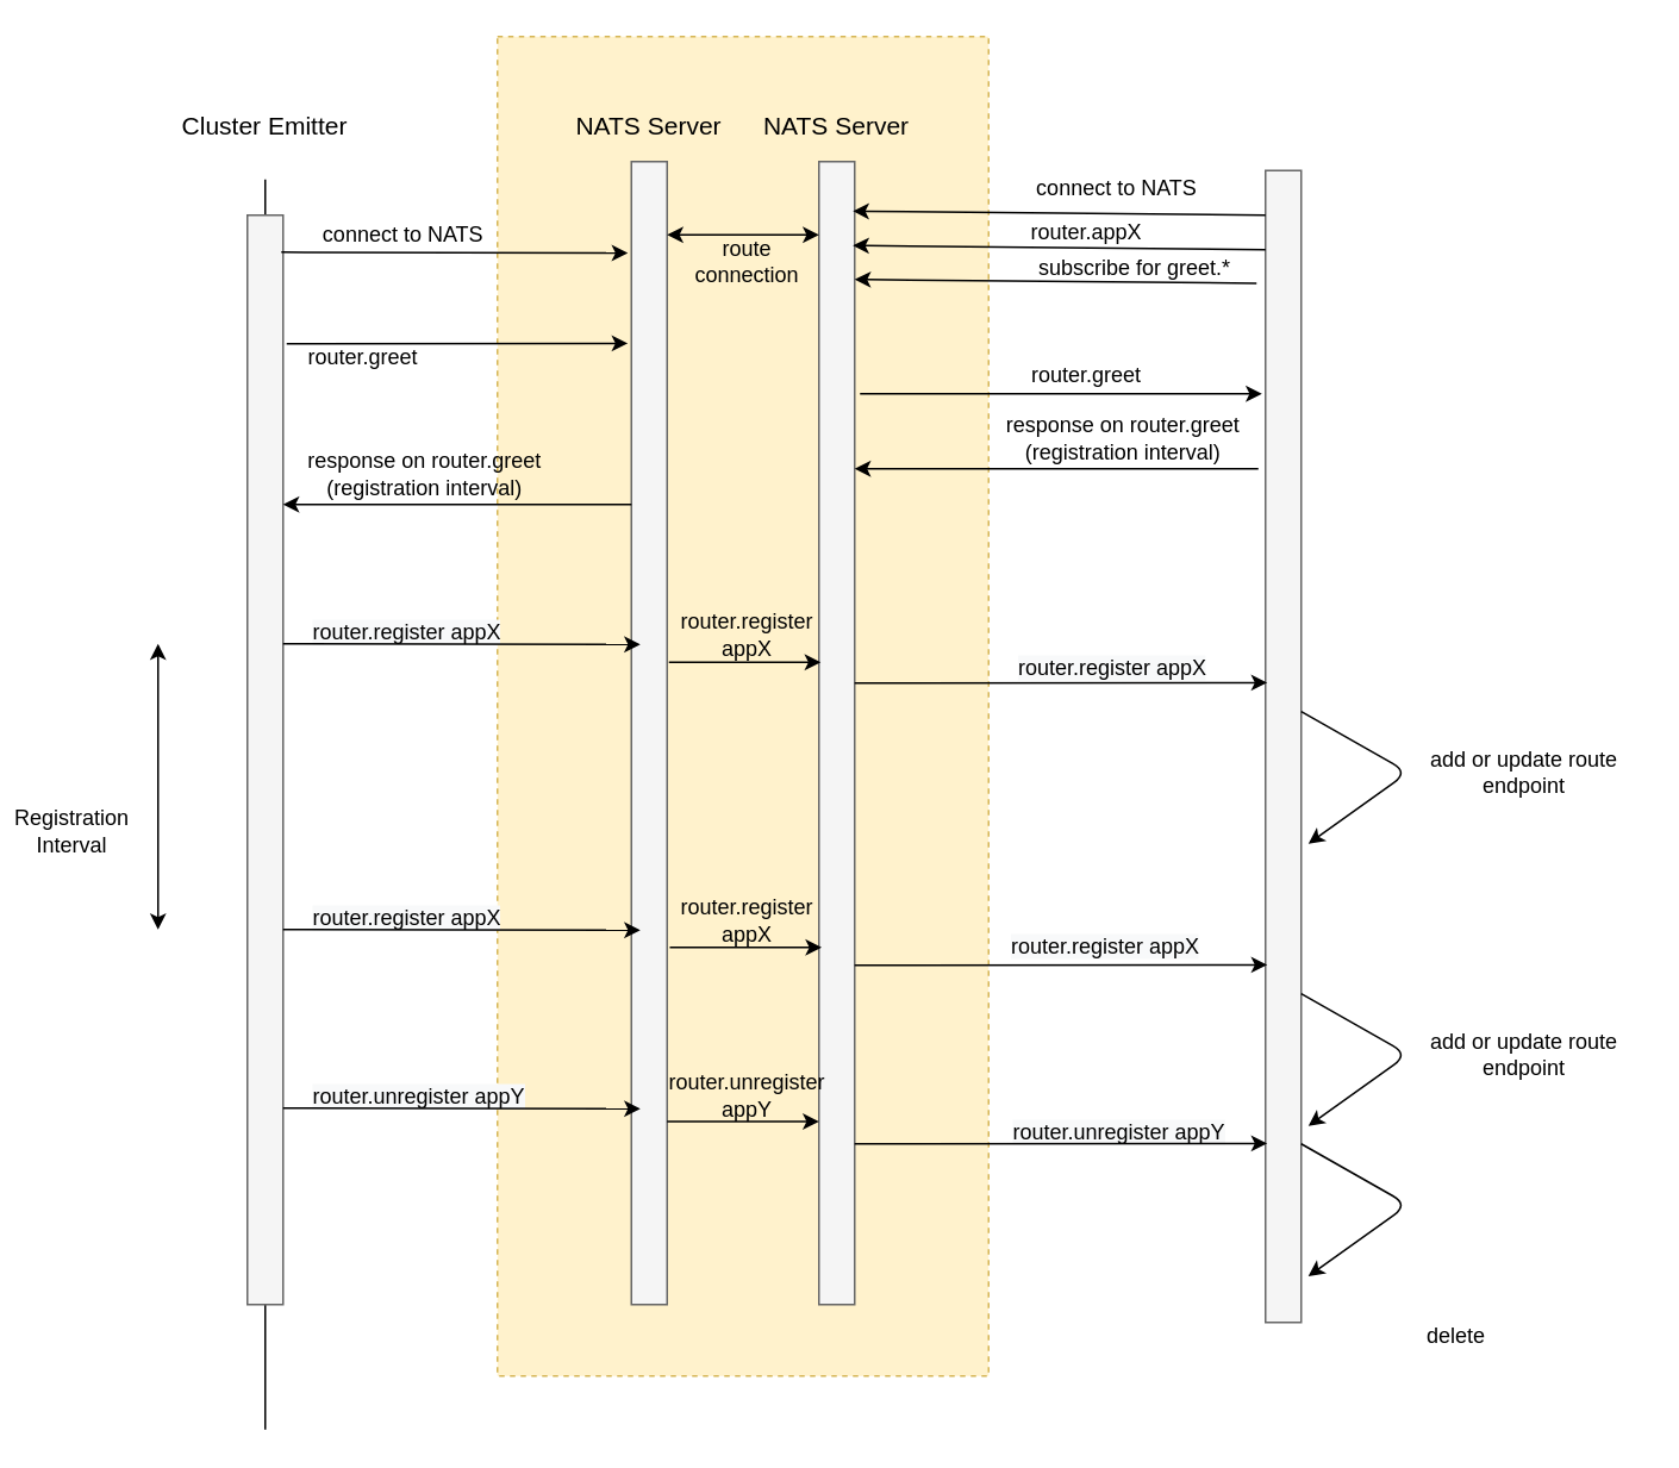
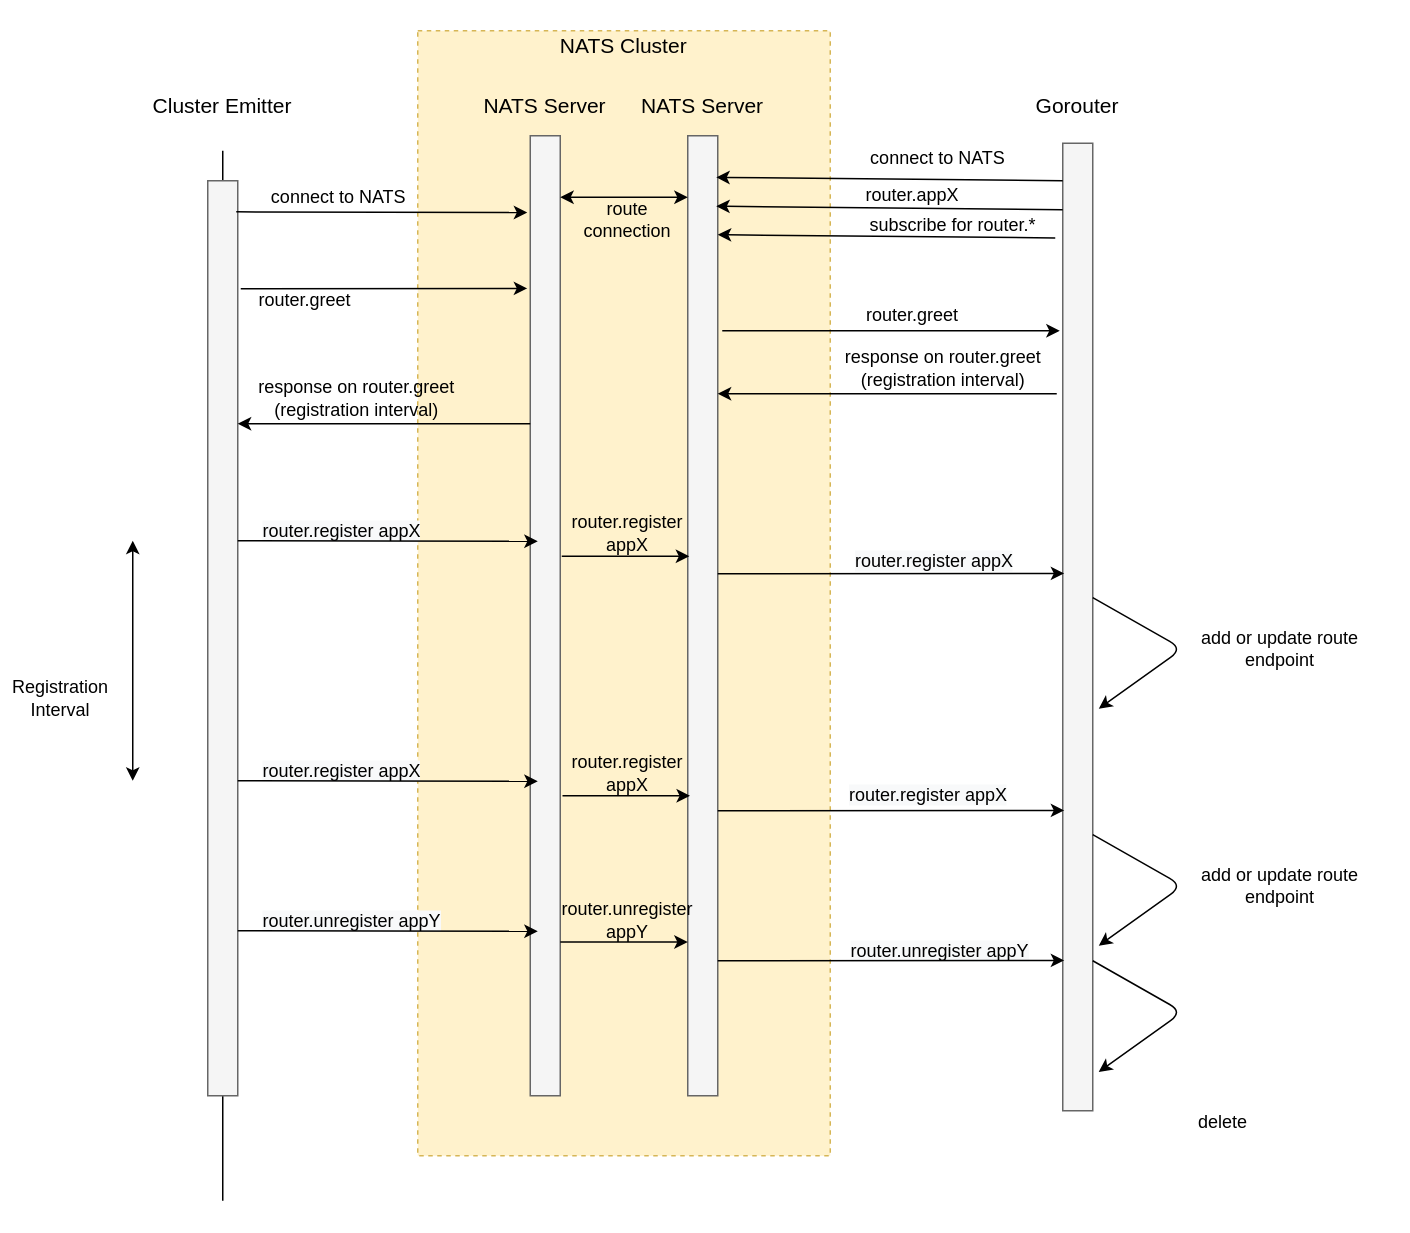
  <mxCell id="0" />
  <mxCell id="1" parent="0" />
  <mxCell id="2" value="" style="rounded=0;whiteSpace=wrap;html=1;dashed=1;fillColor=#fff2cc;strokeColor=#d6b656;" parent="1" vertex="1"><mxGeometry x="278" y="20" width="275" height="750" as="geometry" /></mxCell>
  <mxCell id="3" value="" style="endArrow=none;html=1;" parent="1" edge="1"><mxGeometry width="50" height="50" relative="1" as="geometry"><mxPoint x="148" y="800" as="sourcePoint" /><mxPoint x="148" y="100" as="targetPoint" /></mxGeometry></mxCell>
  <mxCell id="4" value="" style="rounded=0;whiteSpace=wrap;html=1;fillColor=#f5f5f5;strokeColor=#666666;fontColor=#333333;" parent="1" vertex="1"><mxGeometry x="138" y="120" width="20" height="610" as="geometry" /></mxCell>
  <mxCell id="5" value="" style="rounded=0;whiteSpace=wrap;html=1;fillColor=#f5f5f5;strokeColor=#666666;fontColor=#333333;" parent="1" vertex="1"><mxGeometry x="353" y="90" width="20" height="640" as="geometry" /></mxCell>
  <mxCell id="6" value="" style="endArrow=classic;html=1;exitX=0.95;exitY=0.034;exitDx=0;exitDy=0;entryX=-0.1;entryY=0.08;entryDx=0;entryDy=0;entryPerimeter=0;exitPerimeter=0;" parent="1" source="4" target="5" edge="1"><mxGeometry width="50" height="50" relative="1" as="geometry"><mxPoint x="538" y="560" as="sourcePoint" /><mxPoint x="588" y="510" as="targetPoint" /></mxGeometry></mxCell>
  <mxCell id="7" value="connect to NATS" style="text;html=1;strokeColor=none;fillColor=none;align=center;verticalAlign=middle;whiteSpace=wrap;rounded=0;" parent="1" vertex="1"><mxGeometry x="173" y="121" width="105" height="20" as="geometry" /></mxCell>
  <mxCell id="8" value="&lt;font style=&quot;font-size: 14px&quot;&gt;Cluster Emitter&lt;/font&gt;" style="text;html=1;strokeColor=none;fillColor=none;align=center;verticalAlign=middle;whiteSpace=wrap;rounded=0;" parent="1" vertex="1"><mxGeometry x="73" y="60" width="150" height="20" as="geometry" /></mxCell>
  <mxCell id="9" value="&lt;font style=&quot;font-size: 14px&quot;&gt;NATS Server&lt;/font&gt;" style="text;html=1;strokeColor=none;fillColor=none;align=center;verticalAlign=middle;whiteSpace=wrap;rounded=0;" parent="1" vertex="1"><mxGeometry x="318" y="60" width="90" height="20" as="geometry" /></mxCell>
  <mxCell id="10" value="" style="endArrow=classic;html=1;exitX=1.1;exitY=0.118;exitDx=0;exitDy=0;exitPerimeter=0;entryX=-0.1;entryY=0.159;entryDx=0;entryDy=0;entryPerimeter=0;" parent="1" source="4" target="5" edge="1"><mxGeometry width="50" height="50" relative="1" as="geometry"><mxPoint x="538" y="530" as="sourcePoint" /><mxPoint x="288" y="192" as="targetPoint" /></mxGeometry></mxCell>
  <mxCell id="11" value="router.greet" style="text;html=1;strokeColor=none;fillColor=none;align=center;verticalAlign=middle;whiteSpace=wrap;rounded=0;" parent="1" vertex="1"><mxGeometry x="183" y="190" width="40" height="20" as="geometry" /></mxCell>
  <mxCell id="12" value="&lt;font style=&quot;font-size: 14px&quot;&gt;NATS Server&lt;/font&gt;" style="text;html=1;strokeColor=none;fillColor=none;align=center;verticalAlign=middle;whiteSpace=wrap;rounded=0;" parent="1" vertex="1"><mxGeometry x="423" y="60" width="90" height="20" as="geometry" /></mxCell>
  <mxCell id="13" value="" style="rounded=0;whiteSpace=wrap;html=1;fillColor=#f5f5f5;strokeColor=#666666;fontColor=#333333;" parent="1" vertex="1"><mxGeometry x="458" y="90" width="20" height="640" as="geometry" /></mxCell>
  <mxCell id="14" value="" style="rounded=0;whiteSpace=wrap;html=1;fillColor=#f5f5f5;strokeColor=#666666;fontColor=#333333;" parent="1" vertex="1"><mxGeometry x="708" y="95" width="20" height="645" as="geometry" /></mxCell>
+ <mxCell id="15" value="&lt;font style=&quot;font-size: 14px&quot;&gt;Gorouter&lt;/font&gt;" style="text;html=1;strokeColor=none;fillColor=none;align=center;verticalAlign=middle;whiteSpace=wrap;rounded=0;dashed=1;" parent="1" vertex="1"><mxGeometry x="698" y="60" width="40" height="20" as="geometry" /></mxCell>
  <mxCell id="16" value="" style="endArrow=classic;html=1;" parent="1" edge="1"><mxGeometry width="50" height="50" relative="1" as="geometry"><mxPoint x="481" y="220" as="sourcePoint" /><mxPoint x="706" y="220" as="targetPoint" /></mxGeometry></mxCell>
  <mxCell id="17" value="" style="endArrow=classic;html=1;exitX=0;exitY=0.064;exitDx=0;exitDy=0;exitPerimeter=0;" parent="1" edge="1"><mxGeometry width="50" height="50" relative="1" as="geometry"><mxPoint x="708" y="139.28" as="sourcePoint" /><mxPoint x="477" y="137" as="targetPoint" /></mxGeometry></mxCell>
  <mxCell id="18" value="connect to NATS" style="text;html=1;strokeColor=none;fillColor=none;align=center;verticalAlign=middle;whiteSpace=wrap;rounded=0;dashed=1;" parent="1" vertex="1"><mxGeometry x="575" y="95" width="100" height="20" as="geometry" /></mxCell>
  <mxCell id="19" value="router.greet" style="text;html=1;strokeColor=none;fillColor=none;align=center;verticalAlign=middle;whiteSpace=wrap;rounded=0;dashed=1;" parent="1" vertex="1"><mxGeometry x="588" y="200" width="40" height="20" as="geometry" /></mxCell>
  <mxCell id="20" value="" style="endArrow=classic;html=1;entryX=0;entryY=0.25;entryDx=0;entryDy=0;exitX=1;exitY=0.25;exitDx=0;exitDy=0;startArrow=classic;startFill=1;" parent="1" edge="1"><mxGeometry width="50" height="50" relative="1" as="geometry"><mxPoint x="373" y="131" as="sourcePoint" /><mxPoint x="458" y="131" as="targetPoint" /></mxGeometry></mxCell>
  <mxCell id="21" value="route connection" style="text;html=1;strokeColor=none;fillColor=none;align=center;verticalAlign=middle;whiteSpace=wrap;rounded=0;dashed=1;" parent="1" vertex="1"><mxGeometry x="398" y="136" width="40" height="20" as="geometry" /></mxCell>
  <mxCell id="22" value="" style="endArrow=classic;html=1;exitX=0;exitY=0.064;exitDx=0;exitDy=0;exitPerimeter=0;" parent="1" edge="1"><mxGeometry width="50" height="50" relative="1" as="geometry"><mxPoint x="708" y="120" as="sourcePoint" /><mxPoint x="477" y="117.72" as="targetPoint" /></mxGeometry></mxCell>
  <mxCell id="23" value="router.appX" style="text;html=1;strokeColor=none;fillColor=none;align=center;verticalAlign=middle;whiteSpace=wrap;rounded=0;dashed=1;" parent="1" vertex="1"><mxGeometry x="588" y="120" width="40" height="20" as="geometry" /></mxCell>
  <mxCell id="24" value="&lt;span style=&quot;color: rgb(0 , 0 , 0) ; font-family: &amp;#34;helvetica&amp;#34; ; font-size: 12px ; font-style: normal ; font-weight: 400 ; letter-spacing: normal ; text-align: center ; text-indent: 0px ; text-transform: none ; word-spacing: 0px ; background-color: rgb(248 , 249 , 250) ; display: inline ; float: none&quot;&gt;router.register appX&lt;/span&gt;" style="text;whiteSpace=wrap;html=1;" parent="1" vertex="1"><mxGeometry x="173" y="340" width="120" height="30" as="geometry" /></mxCell>
+ <mxCell id="25" value="&lt;font style=&quot;font-size: 14px&quot;&gt;NATS Cluster&lt;/font&gt;" style="text;html=1;strokeColor=none;fillColor=none;align=center;verticalAlign=middle;whiteSpace=wrap;rounded=0;dashed=1;" parent="1" vertex="1"><mxGeometry x="363" y="20" width="105" height="20" as="geometry" /></mxCell>
  <mxCell id="26" value="" style="endArrow=classic;html=1;entryX=0.05;entryY=0.488;entryDx=0;entryDy=0;entryPerimeter=0;" parent="1" edge="1"><mxGeometry width="50" height="50" relative="1" as="geometry"><mxPoint x="478" y="381.99" as="sourcePoint" /><mxPoint x="709" y="381.76" as="targetPoint" /></mxGeometry></mxCell>
  <mxCell id="27" value="" style="endArrow=classic;html=1;entryX=0.25;entryY=0.438;entryDx=0;entryDy=0;entryPerimeter=0;" parent="1" edge="1"><mxGeometry width="50" height="50" relative="1" as="geometry"><mxPoint x="158" y="360" as="sourcePoint" /><mxPoint x="358" y="360.32" as="targetPoint" /></mxGeometry></mxCell>
  <mxCell id="28" value="" style="endArrow=classic;html=1;exitX=1;exitY=0.513;exitDx=0;exitDy=0;exitPerimeter=0;" parent="1" edge="1"><mxGeometry width="50" height="50" relative="1" as="geometry"><mxPoint x="728" y="397.885" as="sourcePoint" /><mxPoint x="732" y="472" as="targetPoint" /><Array as="points"><mxPoint x="788" y="432" /></Array></mxGeometry></mxCell>
  <mxCell id="29" value="add or update route endpoint" style="text;html=1;strokeColor=none;fillColor=none;align=center;verticalAlign=middle;whiteSpace=wrap;rounded=0;dashed=1;" parent="1" vertex="1"><mxGeometry x="788" y="422" width="130" height="20" as="geometry" /></mxCell>
  <mxCell id="30" value="&lt;span style=&quot;color: rgb(0 , 0 , 0) ; font-family: &amp;#34;helvetica&amp;#34; ; font-size: 12px ; font-style: normal ; font-weight: 400 ; letter-spacing: normal ; text-align: center ; text-indent: 0px ; text-transform: none ; word-spacing: 0px ; background-color: rgb(248 , 249 , 250) ; display: inline ; float: none&quot;&gt;router.register appX&lt;/span&gt;" style="text;whiteSpace=wrap;html=1;" parent="1" vertex="1"><mxGeometry x="173" y="500" width="120" height="30" as="geometry" /></mxCell>
  <mxCell id="31" value="" style="endArrow=classic;html=1;entryX=0.25;entryY=0.438;entryDx=0;entryDy=0;entryPerimeter=0;" parent="1" edge="1"><mxGeometry width="50" height="50" relative="1" as="geometry"><mxPoint x="158" y="520" as="sourcePoint" /><mxPoint x="358" y="520.32" as="targetPoint" /></mxGeometry></mxCell>
  <mxCell id="32" value="&lt;span style=&quot;color: rgb(0 , 0 , 0) ; font-family: &amp;#34;helvetica&amp;#34; ; font-size: 12px ; font-style: normal ; font-weight: 400 ; letter-spacing: normal ; text-align: center ; text-indent: 0px ; text-transform: none ; word-spacing: 0px ; background-color: rgb(248 , 249 , 250) ; display: inline ; float: none&quot;&gt;router.unregister appY&lt;/span&gt;" style="text;whiteSpace=wrap;html=1;" parent="1" vertex="1"><mxGeometry x="173" y="600" width="127" height="30" as="geometry" /></mxCell>
  <mxCell id="33" value="" style="endArrow=classic;html=1;entryX=0.25;entryY=0.438;entryDx=0;entryDy=0;entryPerimeter=0;" parent="1" edge="1"><mxGeometry width="50" height="50" relative="1" as="geometry"><mxPoint x="158" y="620" as="sourcePoint" /><mxPoint x="358" y="620.32" as="targetPoint" /></mxGeometry></mxCell>
  <mxCell id="34" value="" style="endArrow=classic;html=1;entryX=0.05;entryY=0.488;entryDx=0;entryDy=0;entryPerimeter=0;" parent="1" edge="1"><mxGeometry width="50" height="50" relative="1" as="geometry"><mxPoint x="478" y="539.99" as="sourcePoint" /><mxPoint x="709" y="539.76" as="targetPoint" /></mxGeometry></mxCell>
  <mxCell id="35" value="" style="endArrow=classic;html=1;exitX=1;exitY=0.513;exitDx=0;exitDy=0;exitPerimeter=0;" parent="1" edge="1"><mxGeometry width="50" height="50" relative="1" as="geometry"><mxPoint x="728" y="555.885" as="sourcePoint" /><mxPoint x="732" y="630" as="targetPoint" /><Array as="points"><mxPoint x="788" y="590" /></Array></mxGeometry></mxCell>
  <mxCell id="36" value="add or update route endpoint" style="text;html=1;strokeColor=none;fillColor=none;align=center;verticalAlign=middle;whiteSpace=wrap;rounded=0;dashed=1;" parent="1" vertex="1"><mxGeometry x="788" y="580" width="130" height="20" as="geometry" /></mxCell>
  <mxCell id="37" value="" style="endArrow=classic;startArrow=classic;html=1;" parent="1" edge="1"><mxGeometry width="50" height="50" relative="1" as="geometry"><mxPoint x="88" y="520" as="sourcePoint" /><mxPoint x="88" y="360" as="targetPoint" /></mxGeometry></mxCell>
  <mxCell id="38" value="Registration Interval" style="text;html=1;strokeColor=none;fillColor=none;align=center;verticalAlign=middle;whiteSpace=wrap;rounded=0;dashed=1;" parent="1" vertex="1"><mxGeometry x="20" y="455" width="40" height="20" as="geometry" /></mxCell>
  <mxCell id="39" value="&lt;span style=&quot;color: rgb(0 , 0 , 0) ; font-family: &amp;#34;helvetica&amp;#34; ; font-size: 12px ; font-style: normal ; font-weight: 400 ; letter-spacing: normal ; text-align: center ; text-indent: 0px ; text-transform: none ; word-spacing: 0px ; background-color: rgb(248 , 249 , 250) ; display: inline ; float: none&quot;&gt;router.register appX&lt;/span&gt;" style="text;whiteSpace=wrap;html=1;" parent="1" vertex="1"><mxGeometry x="568" y="360" width="120" height="30" as="geometry" /></mxCell>
  <mxCell id="40" value="&lt;span style=&quot;color: rgb(0 , 0 , 0) ; font-family: &amp;#34;helvetica&amp;#34; ; font-size: 12px ; font-style: normal ; font-weight: 400 ; letter-spacing: normal ; text-align: center ; text-indent: 0px ; text-transform: none ; word-spacing: 0px ; background-color: rgb(248 , 249 , 250) ; display: inline ; float: none&quot;&gt;router.register appX&lt;/span&gt;" style="text;whiteSpace=wrap;html=1;" parent="1" vertex="1"><mxGeometry x="564" y="516" width="120" height="30" as="geometry" /></mxCell>
  <mxCell id="41" value="" style="endArrow=classic;html=1;exitX=1.05;exitY=0.438;exitDx=0;exitDy=0;exitPerimeter=0;entryX=0.05;entryY=0.438;entryDx=0;entryDy=0;entryPerimeter=0;" parent="1" source="5" target="13" edge="1"><mxGeometry width="50" height="50" relative="1" as="geometry"><mxPoint x="548" y="450" as="sourcePoint" /><mxPoint x="598" y="400" as="targetPoint" /></mxGeometry></mxCell>
  <mxCell id="42" value="" style="endArrow=classic;html=1;exitX=1.05;exitY=0.438;exitDx=0;exitDy=0;exitPerimeter=0;entryX=0.05;entryY=0.438;entryDx=0;entryDy=0;entryPerimeter=0;" parent="1" edge="1"><mxGeometry width="50" height="50" relative="1" as="geometry"><mxPoint x="374.5" y="530" as="sourcePoint" /><mxPoint x="459.5" y="530" as="targetPoint" /></mxGeometry></mxCell>
  <mxCell id="43" value="" style="endArrow=classic;html=1;exitX=1.05;exitY=0.438;exitDx=0;exitDy=0;exitPerimeter=0;entryX=0.05;entryY=0.438;entryDx=0;entryDy=0;entryPerimeter=0;" parent="1" edge="1"><mxGeometry width="50" height="50" relative="1" as="geometry"><mxPoint x="373" y="627.5" as="sourcePoint" /><mxPoint x="458" y="627.5" as="targetPoint" /></mxGeometry></mxCell>
  <mxCell id="44" value="" style="endArrow=classic;html=1;exitX=-0.1;exitY=0.087;exitDx=0;exitDy=0;exitPerimeter=0;" parent="1" edge="1"><mxGeometry width="50" height="50" relative="1" as="geometry"><mxPoint x="703" y="158.115" as="sourcePoint" /><mxPoint x="478" y="156" as="targetPoint" /></mxGeometry></mxCell>
- <mxCell id="45" value="subscribe for greet.*" style="text;html=1;strokeColor=none;fillColor=none;align=center;verticalAlign=middle;whiteSpace=wrap;rounded=0;dashed=1;" parent="1" vertex="1"><mxGeometry x="565" y="140" width="140" height="20" as="geometry" /></mxCell>
+ <mxCell id="45" value="subscribe for router.*" style="text;html=1;strokeColor=none;fillColor=none;align=center;verticalAlign=middle;whiteSpace=wrap;rounded=0;dashed=1;" parent="1" vertex="1"><mxGeometry x="565" y="140" width="140" height="20" as="geometry" /></mxCell>
  <mxCell id="46" value="&lt;span style=&quot;color: rgb(0 , 0 , 0) ; font-family: &amp;#34;helvetica&amp;#34; ; font-size: 12px ; font-style: normal ; font-weight: 400 ; letter-spacing: normal ; text-align: center ; text-indent: 0px ; text-transform: none ; word-spacing: 0px ; background-color: rgb(248 , 249 , 250) ; display: inline ; float: none&quot;&gt;router.unregister appY&lt;/span&gt;" style="text;whiteSpace=wrap;html=1;" parent="1" vertex="1"><mxGeometry x="565" y="620" width="127" height="30" as="geometry" /></mxCell>
  <mxCell id="47" value="" style="endArrow=classic;html=1;entryX=0.05;entryY=0.488;entryDx=0;entryDy=0;entryPerimeter=0;" parent="1" edge="1"><mxGeometry width="50" height="50" relative="1" as="geometry"><mxPoint x="478" y="639.99" as="sourcePoint" /><mxPoint x="709" y="639.76" as="targetPoint" /></mxGeometry></mxCell>
  <mxCell id="48" value="" style="endArrow=classic;html=1;exitX=1;exitY=0.513;exitDx=0;exitDy=0;exitPerimeter=0;" parent="1" edge="1"><mxGeometry width="50" height="50" relative="1" as="geometry"><mxPoint x="728" y="640.005" as="sourcePoint" /><mxPoint x="732" y="714.12" as="targetPoint" /><Array as="points"><mxPoint x="788" y="674.12" /></Array></mxGeometry></mxCell>
  <mxCell id="49" value="delete" style="text;html=1;strokeColor=none;fillColor=none;align=center;verticalAlign=middle;whiteSpace=wrap;rounded=0;dashed=1;" parent="1" vertex="1"><mxGeometry x="750" y="738" width="130" height="20" as="geometry" /></mxCell>
  <mxCell id="50" value="router.register&lt;br&gt;appX" style="text;html=1;strokeColor=none;fillColor=none;align=center;verticalAlign=middle;whiteSpace=wrap;rounded=0;dashed=1;" parent="1" vertex="1"><mxGeometry x="398" y="345" width="40" height="20" as="geometry" /></mxCell>
  <mxCell id="51" value="router.register&lt;br&gt;appX" style="text;html=1;strokeColor=none;fillColor=none;align=center;verticalAlign=middle;whiteSpace=wrap;rounded=0;dashed=1;" parent="1" vertex="1"><mxGeometry x="398" y="505" width="40" height="20" as="geometry" /></mxCell>
  <mxCell id="52" value="router.unregister&lt;br&gt;appY" style="text;html=1;strokeColor=none;fillColor=none;align=center;verticalAlign=middle;whiteSpace=wrap;rounded=0;dashed=1;" parent="1" vertex="1"><mxGeometry x="398" y="603" width="40" height="20" as="geometry" /></mxCell>
  <mxCell id="53" value="" style="endArrow=classic;html=1;entryX=1;entryY=0.25;entryDx=0;entryDy=0;" parent="1" edge="1"><mxGeometry width="50" height="50" relative="1" as="geometry"><mxPoint x="704" y="262" as="sourcePoint" /><mxPoint x="478" y="262" as="targetPoint" /></mxGeometry></mxCell>
  <mxCell id="54" value="response on router.greet &lt;br&gt;(registration interval)" style="text;html=1;align=center;verticalAlign=middle;resizable=0;points=[];autosize=1;" parent="1" vertex="1"><mxGeometry x="553" y="230" width="150" height="30" as="geometry" /></mxCell>
  <mxCell id="55" value="" style="endArrow=classic;html=1;" parent="1" edge="1"><mxGeometry width="50" height="50" relative="1" as="geometry"><mxPoint x="353" y="282" as="sourcePoint" /><mxPoint x="158" y="282" as="targetPoint" /></mxGeometry></mxCell>
  <mxCell id="56" value="response on router.greet &lt;br&gt;(registration interval)" style="text;html=1;align=center;verticalAlign=middle;resizable=0;points=[];autosize=1;" parent="1" vertex="1"><mxGeometry x="161.5" y="250" width="150" height="30" as="geometry" /></mxCell>
